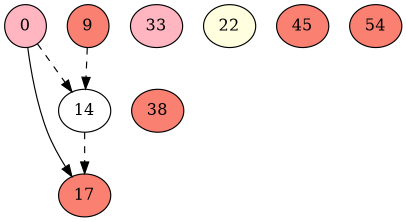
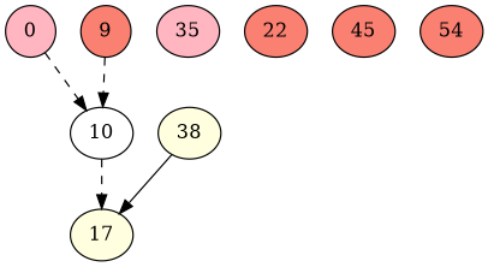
  digraph {
    node [fillcolor=salmon style=filled]
    edge [style=dashed]
    0 [fillcolor=lightpink height=0.51389 width=0.5]
-   17 [height=0.51389 width=0.58333]
-   14 [fillcolor=white height=0.51389 width=0.58333]
+   17 [fillcolor=lightyellow height=0.51389 width=0.58333]
+   14 [fillcolor=white height=0.51389 width=0.58333 label=10]
    9 [height=0.51389 width=0.5]
-   33 [fillcolor=lightpink height=0.51389 width=0.58333]
-   38 [height=0.51389 width=0.58333]
-   22 [fillcolor=lightyellow height=0.51389 width=0.58333]
+   33 [fillcolor=lightpink height=0.51389 width=0.58333 label=35]
+   38 [fillcolor=lightyellow height=0.51389 width=0.58333]
+   22 [height=0.51389 width=0.58333]
    45 [height=0.51389 width=0.58333]
    54 [height=0.51389 width=0.58333]
-   0 -> 17 [style=solid]
+   38 -> 17 [style=solid]
    0 -> 14
    14 -> 17
    9 -> 14
  }
